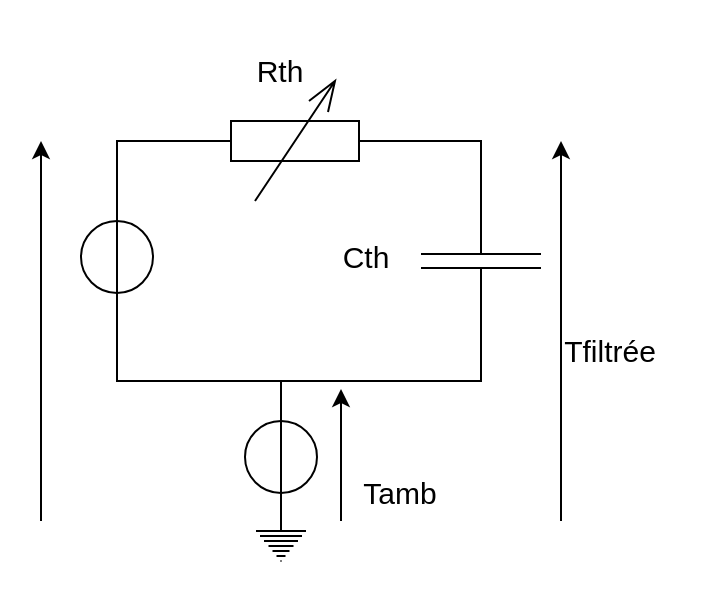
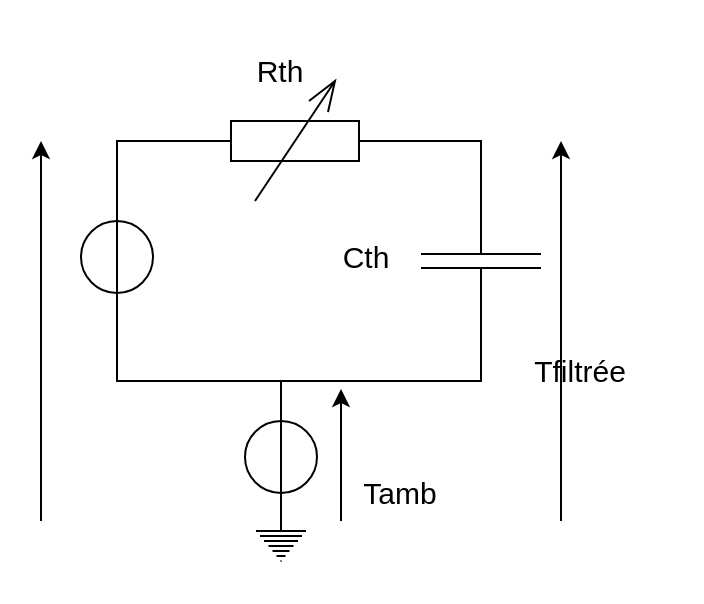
  <mxCell id="0" />
  <mxCell id="1" parent="0" />
  <mxCell id="2" style="edgeStyle=orthogonalEdgeStyle;rounded=0;orthogonalLoop=1;jettySize=auto;html=1;exitX=1;exitY=0.5;exitDx=0;exitDy=0;exitPerimeter=0;entryX=0;entryY=0.5;entryDx=0;entryDy=0;entryPerimeter=0;endArrow=none;endFill=0;" parent="1" target="5" edge="1"><mxGeometry relative="1" as="geometry"><Array as="points"><mxPoint x="240" y="70" /></Array><mxPoint x="200" y="70" as="sourcePoint" /></mxGeometry></mxCell>
  <mxCell id="3" style="edgeStyle=orthogonalEdgeStyle;rounded=0;orthogonalLoop=1;jettySize=auto;html=1;entryX=0.5;entryY=1;entryDx=0;entryDy=0;entryPerimeter=0;endArrow=none;endFill=0;" parent="1" edge="1"><mxGeometry relative="1" as="geometry"><mxPoint x="76" y="70" as="targetPoint" /><mxPoint x="100" y="70" as="sourcePoint" /></mxGeometry></mxCell>
  <mxCell id="4" style="edgeStyle=orthogonalEdgeStyle;rounded=0;orthogonalLoop=1;jettySize=auto;html=1;exitX=1;exitY=0.5;exitDx=0;exitDy=0;exitPerimeter=0;entryX=1;entryY=0.5;entryDx=0;entryDy=0;entryPerimeter=0;endArrow=none;endFill=0;" parent="1" source="5" target="6" edge="1"><mxGeometry relative="1" as="geometry"><Array as="points"><mxPoint x="240" y="190" /><mxPoint x="140" y="190" /></Array></mxGeometry></mxCell>
  <mxCell id="5" value="" style="pointerEvents=1;verticalLabelPosition=bottom;shadow=0;dashed=0;align=center;html=1;verticalAlign=top;shape=mxgraph.electrical.capacitors.capacitor_1;rotation=90;" parent="1" vertex="1"><mxGeometry x="205" y="100" width="70" height="60" as="geometry" /></mxCell>
  <mxCell id="6" value="" style="pointerEvents=1;verticalLabelPosition=bottom;shadow=0;dashed=0;align=center;html=1;verticalAlign=top;shape=mxgraph.electrical.signal_sources.ideal_source;direction=north;" parent="1" vertex="1"><mxGeometry x="122" y="210" width="36" height="36" as="geometry" /></mxCell>
  <mxCell id="7" style="edgeStyle=orthogonalEdgeStyle;rounded=0;orthogonalLoop=1;jettySize=auto;html=1;exitX=0.5;exitY=0;exitDx=0;exitDy=0;exitPerimeter=0;entryX=0;entryY=0.5;entryDx=0;entryDy=0;entryPerimeter=0;endArrow=none;endFill=0;" parent="1" source="8" target="6" edge="1"><mxGeometry relative="1" as="geometry" /></mxCell>
  <mxCell id="8" value="" style="pointerEvents=1;verticalLabelPosition=bottom;shadow=0;dashed=0;align=center;html=1;verticalAlign=top;shape=mxgraph.electrical.signal_sources.protective_earth;" parent="1" vertex="1"><mxGeometry x="127.5" y="260" width="25" height="20" as="geometry" /></mxCell>
  <mxCell id="9" value="" style="endArrow=classic;html=1;" parent="1" edge="1"><mxGeometry width="50" height="50" relative="1" as="geometry"><mxPoint x="280" y="260" as="sourcePoint" /><mxPoint x="280" y="70" as="targetPoint" /></mxGeometry></mxCell>
  <mxCell id="10" value="" style="endArrow=classic;html=1;" parent="1" edge="1"><mxGeometry width="50" height="50" relative="1" as="geometry"><mxPoint x="170" y="260" as="sourcePoint" /><mxPoint x="170" y="194" as="targetPoint" /></mxGeometry></mxCell>
  <mxCell id="11" value="" style="endArrow=classic;html=1;" parent="1" edge="1"><mxGeometry width="50" height="50" relative="1" as="geometry"><mxPoint x="20" y="260" as="sourcePoint" /><mxPoint x="20" y="70" as="targetPoint" /></mxGeometry></mxCell>
  <mxCell id="12" style="edgeStyle=orthogonalEdgeStyle;rounded=0;orthogonalLoop=1;jettySize=auto;html=1;exitX=1;exitY=0.5;exitDx=0;exitDy=0;exitPerimeter=0;endArrow=none;endFill=0;" parent="1" source="14" edge="1"><mxGeometry relative="1" as="geometry"><mxPoint x="80" y="70" as="targetPoint" /><Array as="points"><mxPoint x="58" y="70" /></Array></mxGeometry></mxCell>
  <mxCell id="13" style="edgeStyle=orthogonalEdgeStyle;rounded=0;orthogonalLoop=1;jettySize=auto;html=1;exitX=0;exitY=0.5;exitDx=0;exitDy=0;exitPerimeter=0;entryX=1;entryY=0.5;entryDx=0;entryDy=0;entryPerimeter=0;endArrow=none;endFill=0;" parent="1" source="14" target="6" edge="1"><mxGeometry relative="1" as="geometry"><Array as="points"><mxPoint x="58" y="190" /><mxPoint x="140" y="190" /></Array></mxGeometry></mxCell>
  <mxCell id="14" value="" style="pointerEvents=1;verticalLabelPosition=bottom;shadow=0;dashed=0;align=center;html=1;verticalAlign=top;shape=mxgraph.electrical.signal_sources.ideal_source;direction=north;" parent="1" vertex="1"><mxGeometry x="40" y="110" width="36" height="36" as="geometry" /></mxCell>
  <mxCell id="15" value="&lt;font style=&quot;font-size: 15px&quot;&gt;Rth&lt;/font&gt;" style="text;html=1;strokeColor=none;fillColor=none;align=center;verticalAlign=middle;whiteSpace=wrap;rounded=0;" parent="1" vertex="1"><mxGeometry x="115" y="20" width="50" height="30" as="geometry" /></mxCell>
  <mxCell id="16" value="&lt;font style=&quot;font-size: 15px&quot;&gt;Cth&lt;/font&gt;" style="text;html=1;strokeColor=none;fillColor=none;align=center;verticalAlign=middle;whiteSpace=wrap;rounded=0;" parent="1" vertex="1"><mxGeometry x="158" y="113" width="50" height="30" as="geometry" /></mxCell>
- <mxCell id="17" value="&lt;font style=&quot;font-size: 15px&quot;&gt;Tfiltrée&lt;/font&gt;" style="text;html=1;strokeColor=none;fillColor=none;align=center;verticalAlign=middle;whiteSpace=wrap;rounded=0;" parent="1" vertex="1"><mxGeometry x="280" y="160" width="50" height="30" as="geometry" /></mxCell>
+ <mxCell id="17" value="&lt;font style=&quot;font-size: 15px&quot;&gt;Tfiltrée&lt;/font&gt;" style="text;html=1;strokeColor=none;fillColor=none;align=center;verticalAlign=middle;whiteSpace=wrap;rounded=0;" parent="1" vertex="1"><mxGeometry x="265" y="170" width="50" height="30" as="geometry" /></mxCell>
  <mxCell id="18" value="&lt;font style=&quot;font-size: 15px&quot;&gt;Tamb&lt;br&gt;&lt;/font&gt;" style="text;html=1;strokeColor=none;fillColor=none;align=center;verticalAlign=middle;whiteSpace=wrap;rounded=0;" parent="1" vertex="1"><mxGeometry x="175" y="231" width="50" height="30" as="geometry" /></mxCell>
  <mxCell id="19" value="" style="pointerEvents=1;verticalLabelPosition=bottom;shadow=0;dashed=0;align=center;html=1;verticalAlign=top;shape=mxgraph.electrical.resistors.variable_resistor_1;" vertex="1" parent="1"><mxGeometry x="97" y="40" width="100" height="60" as="geometry" /></mxCell>
  <mxCell id="20" style="edgeStyle=orthogonalEdgeStyle;rounded=0;orthogonalLoop=1;jettySize=auto;html=1;exitX=1;exitY=0.5;exitDx=0;exitDy=0;exitPerimeter=0;entryX=1.031;entryY=0.495;entryDx=0;entryDy=0;entryPerimeter=0;endArrow=none;endFill=0;" edge="1" parent="1" source="19" target="19"><mxGeometry relative="1" as="geometry" /></mxCell>
